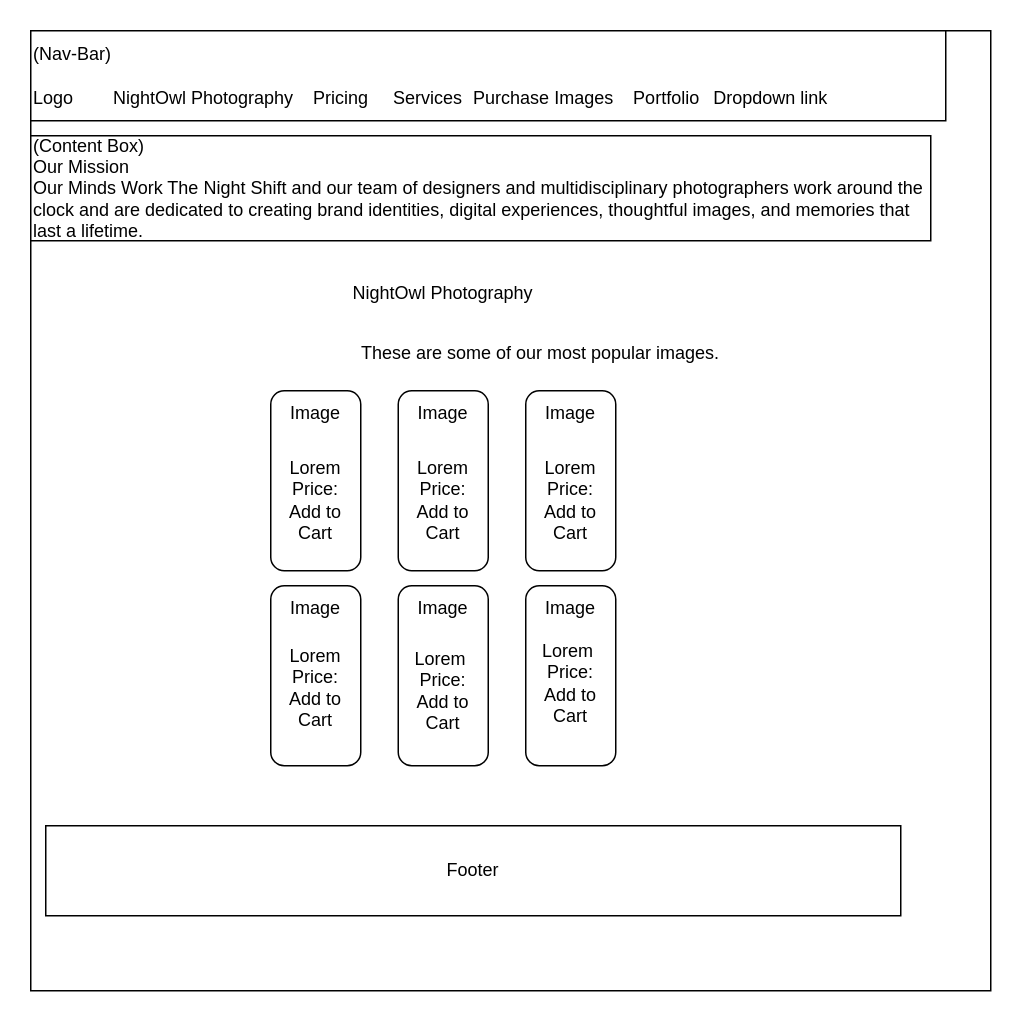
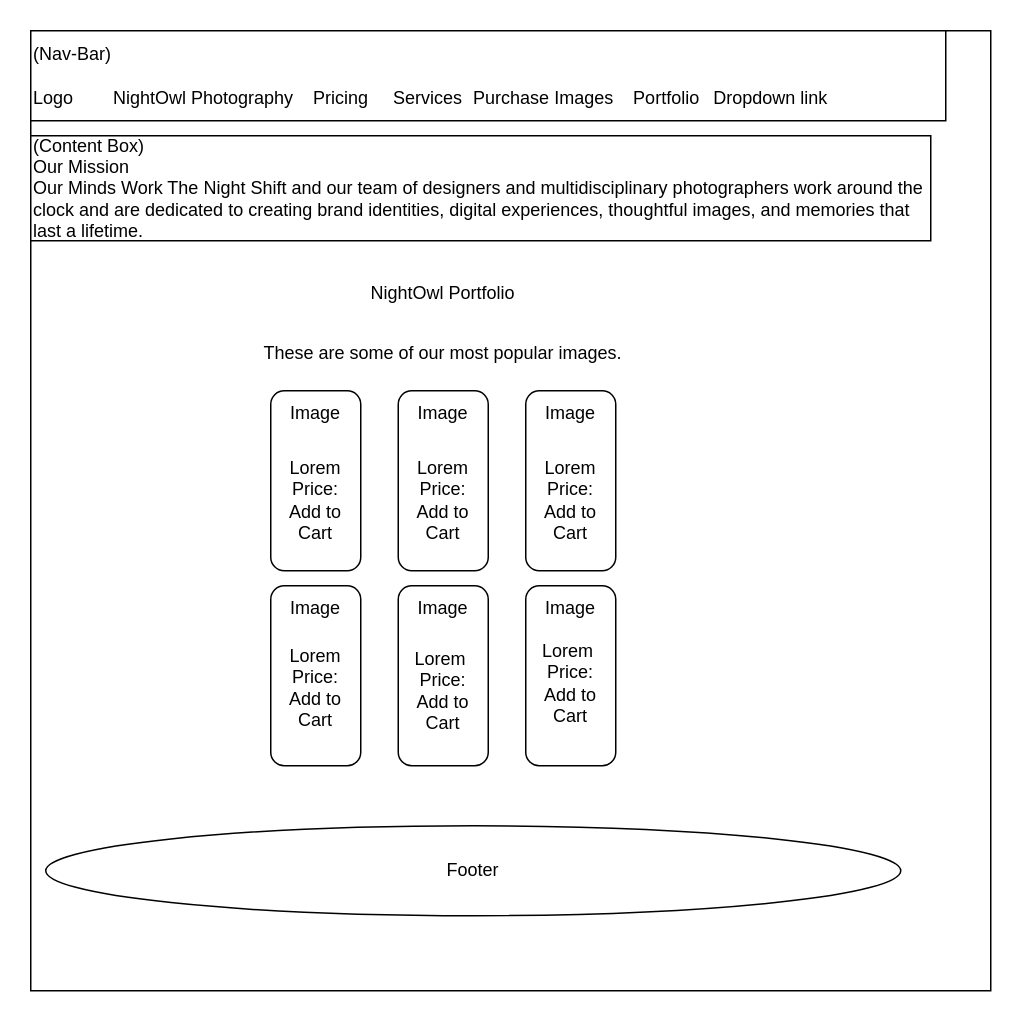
  <mxCell id="0" />
  <mxCell id="1" parent="0" />
  <mxCell id="2" value="" style="whiteSpace=wrap;html=1;aspect=fixed;labelBackgroundColor=#000000;labelBorderColor=default;fontColor=none;noLabel=1;" vertex="1" parent="1"><mxGeometry width="640" height="640" as="geometry" x="20" y="20" /></mxCell>
  <mxCell id="3" value="(Nav-Bar)&lt;br&gt;&lt;br&gt;Logo&lt;span style=&quot;white-space: pre;&quot;&gt;&#09;&lt;/span&gt;NightOwl Photography&lt;span style=&quot;white-space: pre;&quot;&gt;&#09;&lt;/span&gt;Pricing&lt;span style=&quot;white-space: pre;&quot;&gt;&#09;&lt;/span&gt;Services&lt;span style=&quot;white-space: pre;&quot;&gt;&#09;&lt;/span&gt;Purchase Images&amp;nbsp;&lt;span style=&quot;white-space: pre;&quot;&gt;&#09;&lt;/span&gt;Portfolio&lt;span style=&quot;white-space: pre;&quot;&gt;&#09;&lt;/span&gt;Dropdown link" style="rounded=0;whiteSpace=wrap;html=1;align=left;" parent="1" vertex="1"><mxGeometry width="610" height="60" as="geometry" x="20" y="20" /></mxCell>
  <mxCell id="4" value="(Content Box)&lt;br&gt;Our Mission&lt;br&gt;Our Minds Work The Night Shift and our team of designers and multidisciplinary photographers work around the clock and are dedicated to creating brand identities, digital experiences, thoughtful images, and memories that last a lifetime.&amp;nbsp;" style="rounded=0;whiteSpace=wrap;html=1;align=left;" vertex="1" parent="1"><mxGeometry y="90" width="600" height="70" as="geometry" x="20" /></mxCell>
- <mxCell id="5" value="NightOwl Photography" style="text;html=1;strokeColor=none;fillColor=none;align=center;verticalAlign=middle;whiteSpace=wrap;rounded=0;" vertex="1" parent="1"><mxGeometry x="190" y="180" width="210" height="30" as="geometry" /></mxCell>
- <mxCell id="6" value="These are some of our most popular images." style="text;html=1;strokeColor=none;fillColor=none;align=center;verticalAlign=middle;whiteSpace=wrap;rounded=0;" vertex="1" parent="1"><mxGeometry x="210" y="220" width="300" height="30" as="geometry" /></mxCell>
+ <mxCell id="5" value="NightOwl Portfolio" style="text;html=1;strokeColor=none;fillColor=none;align=center;verticalAlign=middle;whiteSpace=wrap;rounded=0;" vertex="1" parent="1"><mxGeometry x="190" y="180" width="210" height="30" as="geometry" /></mxCell>
+ <mxCell id="6" value="These are some of our most popular images." style="text;html=1;strokeColor=none;fillColor=none;align=center;verticalAlign=middle;whiteSpace=wrap;rounded=0;" vertex="1" parent="1"><mxGeometry x="145" y="220" width="300" height="30" as="geometry" /></mxCell>
  <mxCell id="7" value="" style="rounded=1;whiteSpace=wrap;html=1;rotation=90;" vertex="1" parent="1"><mxGeometry x="150" y="290" width="120" height="60" as="geometry" /></mxCell>
  <mxCell id="8" value="" style="rounded=1;whiteSpace=wrap;html=1;rotation=90;" vertex="1" parent="1"><mxGeometry x="235" y="290" width="120" height="60" as="geometry" /></mxCell>
  <mxCell id="9" value="" style="rounded=1;whiteSpace=wrap;html=1;rotation=90;" vertex="1" parent="1"><mxGeometry x="320" y="290" width="120" height="60" as="geometry" /></mxCell>
  <mxCell id="10" value="" style="rounded=1;whiteSpace=wrap;html=1;rotation=90;" vertex="1" parent="1"><mxGeometry x="150" y="420" width="120" height="60" as="geometry" /></mxCell>
  <mxCell id="11" value="" style="rounded=1;whiteSpace=wrap;html=1;rotation=90;" vertex="1" parent="1"><mxGeometry x="235" y="420" width="120" height="60" as="geometry" /></mxCell>
  <mxCell id="12" value="" style="rounded=1;whiteSpace=wrap;html=1;rotation=90;" vertex="1" parent="1"><mxGeometry x="320" y="420" width="120" height="60" as="geometry" /></mxCell>
  <mxCell id="13" value="Image" style="text;html=1;strokeColor=none;fillColor=none;align=center;verticalAlign=middle;whiteSpace=wrap;rounded=0;" vertex="1" parent="1"><mxGeometry x="180" y="260" width="60" height="30" as="geometry" /></mxCell>
  <mxCell id="14" value="Image" style="text;html=1;strokeColor=none;fillColor=none;align=center;verticalAlign=middle;whiteSpace=wrap;rounded=0;" vertex="1" parent="1"><mxGeometry x="265" y="260" width="60" height="30" as="geometry" /></mxCell>
  <mxCell id="15" value="Image" style="text;html=1;strokeColor=none;fillColor=none;align=center;verticalAlign=middle;whiteSpace=wrap;rounded=0;" vertex="1" parent="1"><mxGeometry x="350" y="260" width="60" height="30" as="geometry" /></mxCell>
  <mxCell id="16" value="Lorem&amp;nbsp;&lt;br&gt;Price:&lt;br&gt;Add to Cart" style="text;html=1;strokeColor=none;fillColor=none;align=center;verticalAlign=middle;whiteSpace=wrap;rounded=0;" vertex="1" parent="1"><mxGeometry x="265" y="430" width="60" height="60" as="geometry" /></mxCell>
  <mxCell id="17" value="Image" style="text;html=1;strokeColor=none;fillColor=none;align=center;verticalAlign=middle;whiteSpace=wrap;rounded=0;" vertex="1" parent="1"><mxGeometry x="180" y="390" width="60" height="30" as="geometry" /></mxCell>
  <mxCell id="18" value="Image" style="text;html=1;strokeColor=none;fillColor=none;align=center;verticalAlign=middle;whiteSpace=wrap;rounded=0;" vertex="1" parent="1"><mxGeometry x="265" y="390" width="60" height="30" as="geometry" /></mxCell>
  <mxCell id="19" value="Image" style="text;html=1;strokeColor=none;fillColor=none;align=center;verticalAlign=middle;whiteSpace=wrap;rounded=0;" vertex="1" parent="1"><mxGeometry x="350" y="390" width="60" height="30" as="geometry" /></mxCell>
  <mxCell id="20" value="Lorem&lt;br&gt;Price:&lt;br&gt;Add to Cart" style="text;html=1;strokeColor=none;fillColor=none;align=center;verticalAlign=middle;whiteSpace=wrap;rounded=0;" vertex="1" parent="1"><mxGeometry x="180" y="305" width="60" height="55" as="geometry" /></mxCell>
  <mxCell id="21" value="Lorem&amp;nbsp;&lt;br&gt;Price:&lt;br&gt;Add to Cart" style="text;html=1;strokeColor=none;fillColor=none;align=center;verticalAlign=middle;whiteSpace=wrap;rounded=0;" vertex="1" parent="1"><mxGeometry x="350" y="430" width="60" height="50" as="geometry" /></mxCell>
  <mxCell id="22" value="Lorem&lt;br&gt;Price:&lt;br&gt;Add to Cart" style="text;html=1;strokeColor=none;fillColor=none;align=center;verticalAlign=middle;whiteSpace=wrap;rounded=0;" vertex="1" parent="1"><mxGeometry x="265" y="305" width="60" height="55" as="geometry" /></mxCell>
  <mxCell id="23" value="Lorem&lt;br&gt;Price:&lt;br&gt;Add to Cart" style="text;html=1;strokeColor=none;fillColor=none;align=center;verticalAlign=middle;whiteSpace=wrap;rounded=0;" vertex="1" parent="1"><mxGeometry x="350" y="305" width="60" height="55" as="geometry" /></mxCell>
  <mxCell id="24" value="Lorem&lt;br&gt;Price:&lt;br&gt;Add to Cart" style="text;html=1;strokeColor=none;fillColor=none;align=center;verticalAlign=middle;whiteSpace=wrap;rounded=0;" vertex="1" parent="1"><mxGeometry x="180" y="435" width="60" height="45" as="geometry" /></mxCell>
- <mxCell id="25" value="Footer" style="rounded=0;whiteSpace=wrap;html=1;labelBackgroundColor=default;" vertex="1" parent="1"><mxGeometry x="30" y="550" width="570" height="60" as="geometry" /></mxCell>
+ <mxCell id="25" value="Footer" style="ellipse;whiteSpace=wrap;html=1;labelBackgroundColor=default;" vertex="1" parent="1"><mxGeometry x="30" y="550" width="570" height="60" as="geometry" /></mxCell>
